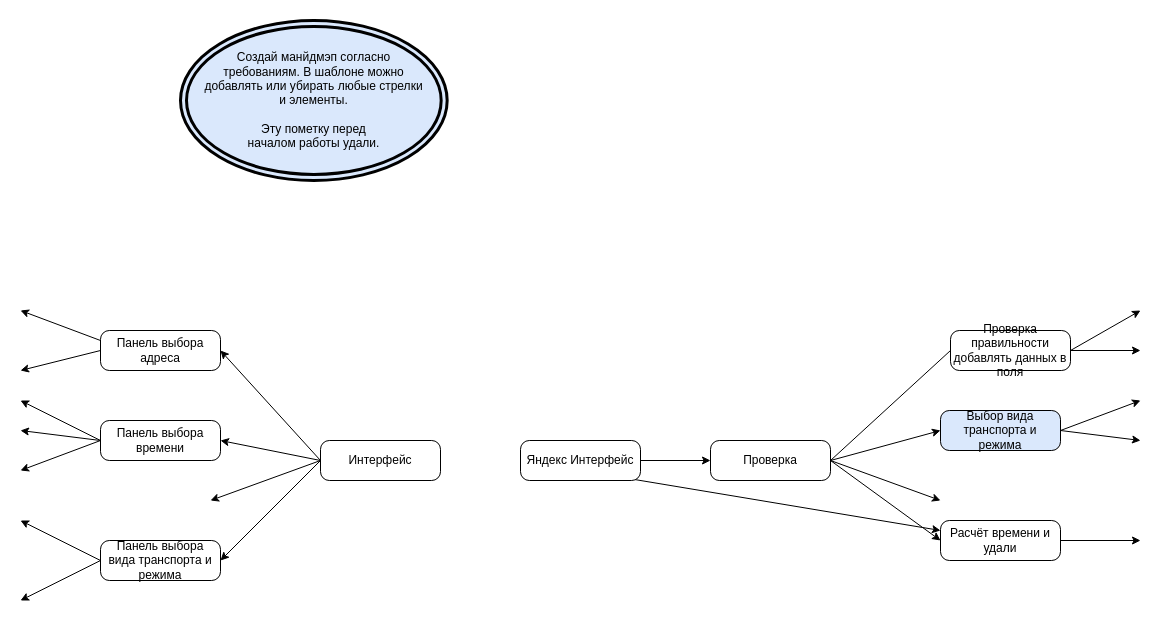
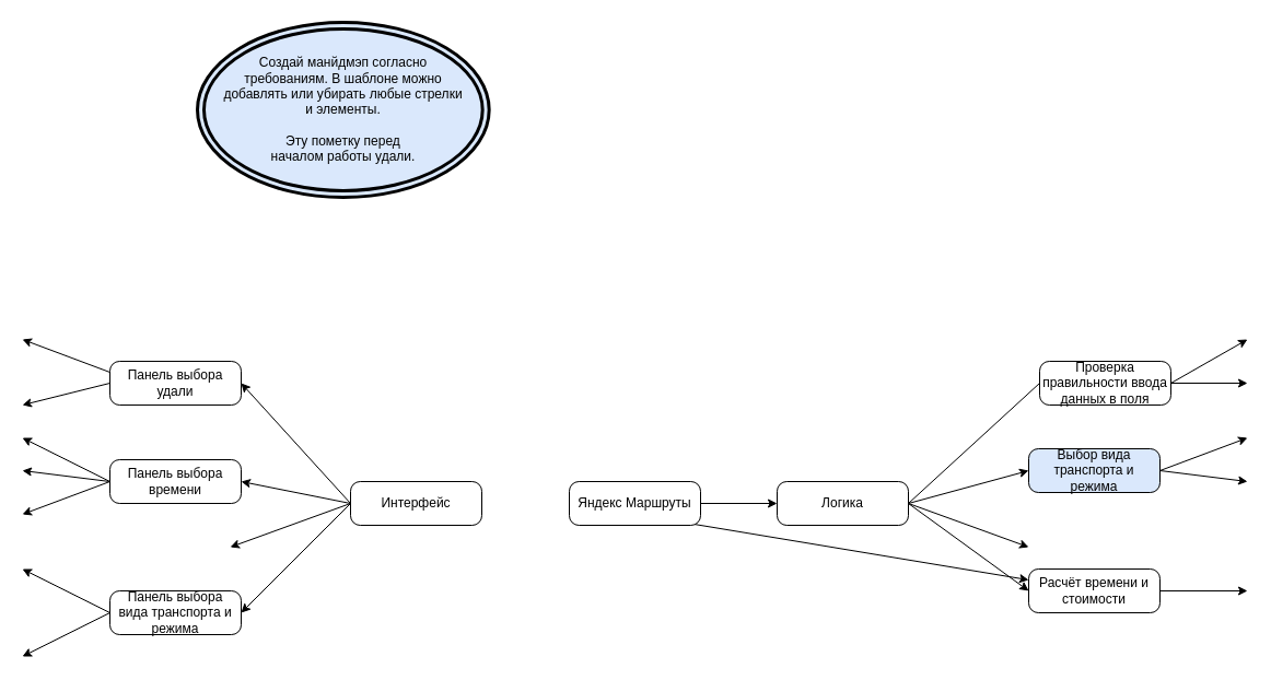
  <mxCell id="0" />
  <mxCell id="1" parent="0" />
  <mxCell id="2" style="edgeStyle=none;rounded=0;orthogonalLoop=1;jettySize=auto;html=1;exitX=0;exitY=0.5;exitDx=0;exitDy=0;" parent="1" source="4" target="30" edge="1"><mxGeometry relative="1" as="geometry"><mxPoint x="450" y="460" as="targetPoint" /></mxGeometry></mxCell>
  <mxCell id="3" style="edgeStyle=none;rounded=0;orthogonalLoop=1;jettySize=auto;html=1;exitX=1;exitY=0.5;exitDx=0;exitDy=0;" parent="1" source="4" edge="1"><mxGeometry relative="1" as="geometry"><mxPoint x="710" y="460" as="targetPoint" /></mxGeometry></mxCell>
- <mxCell id="4" value="Яндекс Интерфейс" style="rounded=1;whiteSpace=wrap;html=1;arcSize=22;" parent="1" vertex="1"><mxGeometry x="520" y="440" width="120" height="40" as="geometry" /></mxCell>
+ <mxCell id="4" value="Яндекс Маршруты" style="rounded=1;whiteSpace=wrap;html=1;arcSize=22;" parent="1" vertex="1"><mxGeometry x="520" y="440" width="120" height="40" as="geometry" /></mxCell>
  <mxCell id="5" style="edgeStyle=none;rounded=0;orthogonalLoop=1;jettySize=auto;html=1;exitX=0;exitY=0.5;exitDx=0;exitDy=0;entryX=1;entryY=0.5;entryDx=0;entryDy=0;" parent="1" source="9" target="19" edge="1"><mxGeometry relative="1" as="geometry" /></mxCell>
  <mxCell id="6" style="rounded=0;orthogonalLoop=1;jettySize=auto;html=1;exitX=0;exitY=0.5;exitDx=0;exitDy=0;entryX=1;entryY=0.5;entryDx=0;entryDy=0;" parent="1" source="9" target="22" edge="1"><mxGeometry relative="1" as="geometry" /></mxCell>
  <mxCell id="7" style="edgeStyle=none;rounded=0;orthogonalLoop=1;jettySize=auto;html=1;exitX=0;exitY=0.5;exitDx=0;exitDy=0;entryX=1;entryY=0.5;entryDx=0;entryDy=0;" parent="1" source="9" target="33" edge="1"><mxGeometry relative="1" as="geometry" /></mxCell>
  <mxCell id="8" style="edgeStyle=none;rounded=0;orthogonalLoop=1;jettySize=auto;html=1;exitX=0;exitY=0.5;exitDx=0;exitDy=0;" parent="1" source="9" edge="1"><mxGeometry relative="1" as="geometry"><mxPoint x="210" y="500" as="targetPoint" /></mxGeometry></mxCell>
  <mxCell id="9" value="Интерфейс" style="rounded=1;whiteSpace=wrap;html=1;arcSize=22;" parent="1" vertex="1"><mxGeometry x="320" y="440" width="120" height="40" as="geometry" /></mxCell>
  <mxCell id="10" style="edgeStyle=none;rounded=0;orthogonalLoop=1;jettySize=auto;html=1;exitX=1;exitY=0.5;exitDx=0;exitDy=0;" parent="1" source="12" edge="1"><mxGeometry relative="1" as="geometry"><mxPoint x="1140" y="310" as="targetPoint" /></mxGeometry></mxCell>
  <mxCell id="11" style="edgeStyle=none;rounded=0;orthogonalLoop=1;jettySize=auto;html=1;exitX=1;exitY=0.5;exitDx=0;exitDy=0;" parent="1" source="12" edge="1"><mxGeometry relative="1" as="geometry"><mxPoint x="1140" y="350" as="targetPoint" /></mxGeometry></mxCell>
- <mxCell id="12" value="Проверка правильности добавлять данных в поля" style="rounded=1;whiteSpace=wrap;html=1;arcSize=22;" parent="1" vertex="1"><mxGeometry x="950" y="330" width="120" height="40" as="geometry" /></mxCell>
+ <mxCell id="12" value="Проверка правильности ввода данных в поля" style="rounded=1;whiteSpace=wrap;html=1;arcSize=22;" parent="1" vertex="1"><mxGeometry x="950" y="330" width="120" height="40" as="geometry" /></mxCell>
  <mxCell id="13" style="edgeStyle=none;rounded=0;orthogonalLoop=1;jettySize=auto;html=1;exitX=1;exitY=0.5;exitDx=0;exitDy=0;" parent="1" source="15" edge="1"><mxGeometry relative="1" as="geometry"><mxPoint x="1140" y="440" as="targetPoint" /><mxPoint x="1080" y="560" as="sourcePoint" /></mxGeometry></mxCell>
  <mxCell id="14" style="edgeStyle=none;rounded=0;orthogonalLoop=1;jettySize=auto;html=1;exitX=1;exitY=0.5;exitDx=0;exitDy=0;" parent="1" source="15" edge="1"><mxGeometry relative="1" as="geometry"><mxPoint x="1140" y="400" as="targetPoint" /></mxGeometry></mxCell>
  <mxCell id="15" value="Выбор вида транспорта и режима" style="rounded=1;whiteSpace=wrap;html=1;arcSize=22;fillColor=#dae8fc;" parent="1" vertex="1"><mxGeometry x="940" y="410" width="120" height="40" as="geometry" /></mxCell>
  <mxCell id="16" style="edgeStyle=none;rounded=0;orthogonalLoop=1;jettySize=auto;html=1;exitX=0;exitY=0.5;exitDx=0;exitDy=0;" parent="1" source="19" edge="1"><mxGeometry relative="1" as="geometry"><mxPoint x="20" y="430" as="targetPoint" /></mxGeometry></mxCell>
  <mxCell id="17" style="edgeStyle=none;rounded=0;orthogonalLoop=1;jettySize=auto;html=1;exitX=0;exitY=0.5;exitDx=0;exitDy=0;" parent="1" source="19" edge="1"><mxGeometry relative="1" as="geometry"><mxPoint x="20" y="470" as="targetPoint" /></mxGeometry></mxCell>
  <mxCell id="18" style="edgeStyle=none;rounded=0;orthogonalLoop=1;jettySize=auto;html=1;exitX=0;exitY=0.5;exitDx=0;exitDy=0;" parent="1" source="19" edge="1"><mxGeometry relative="1" as="geometry"><mxPoint x="20" y="400" as="targetPoint" /></mxGeometry></mxCell>
  <mxCell id="19" value="Панель выбора времени" style="rounded=1;whiteSpace=wrap;html=1;arcSize=22;" parent="1" vertex="1"><mxGeometry x="100" y="420" width="120" height="40" as="geometry" /></mxCell>
  <mxCell id="20" style="edgeStyle=none;rounded=0;orthogonalLoop=1;jettySize=auto;html=1;exitX=0;exitY=0.5;exitDx=0;exitDy=0;" parent="1" source="22" edge="1"><mxGeometry relative="1" as="geometry"><mxPoint x="20" y="370" as="targetPoint" /></mxGeometry></mxCell>
  <mxCell id="21" style="edgeStyle=none;rounded=0;orthogonalLoop=1;jettySize=auto;html=1;exitX=0;exitY=0.25;exitDx=0;exitDy=0;" parent="1" source="22" edge="1"><mxGeometry relative="1" as="geometry"><mxPoint x="20" y="310" as="targetPoint" /></mxGeometry></mxCell>
- <mxCell id="22" value="Панель выбора адреса" style="rounded=1;whiteSpace=wrap;html=1;arcSize=22;" parent="1" vertex="1"><mxGeometry x="100" y="330" width="120" height="40" as="geometry" /></mxCell>
+ <mxCell id="22" value="Панель выбора удали" style="rounded=1;whiteSpace=wrap;html=1;arcSize=22;" parent="1" vertex="1"><mxGeometry x="100" y="330" width="120" height="40" as="geometry" /></mxCell>
  <mxCell id="23" value="Создай манйдмэп согласно &lt;br&gt;требованиям. В шаблоне можно&lt;br&gt;добавлять или убирать любые стрелки&lt;br&gt;и элементы.&lt;br&gt;&lt;br&gt;&lt;span&gt;Эту пометку перед &lt;br&gt;началом работы удали.&lt;/span&gt;" style="ellipse;shape=doubleEllipse;whiteSpace=wrap;html=1;strokeWidth=3;fillColor=#dae8fc;" parent="1" vertex="1"><mxGeometry x="180" y="20" width="266.67" height="160" as="geometry" /></mxCell>
  <mxCell id="24" style="edgeStyle=none;rounded=0;orthogonalLoop=1;jettySize=auto;html=1;exitX=1;exitY=0.5;exitDx=0;exitDy=0;entryX=0;entryY=0.5;entryDx=0;entryDy=0;" parent="1" source="28" target="15" edge="1"><mxGeometry relative="1" as="geometry" /></mxCell>
  <mxCell id="25" style="edgeStyle=none;rounded=0;orthogonalLoop=1;jettySize=auto;html=1;exitX=1;exitY=0.5;exitDx=0;exitDy=0;entryX=0;entryY=0.5;entryDx=0;entryDy=0;" parent="1" source="28" target="30" edge="1"><mxGeometry relative="1" as="geometry"><mxPoint x="940" y="460" as="targetPoint" /></mxGeometry></mxCell>
  <mxCell id="26" style="edgeStyle=none;rounded=0;orthogonalLoop=1;jettySize=auto;html=1;exitX=1;exitY=0.5;exitDx=0;exitDy=0;entryX=0;entryY=0.5;entryDx=0;entryDy=0;endArrow=none;" parent="1" source="28" target="12" edge="1"><mxGeometry relative="1" as="geometry"><mxPoint x="950" y="580" as="targetPoint" /></mxGeometry></mxCell>
  <mxCell id="27" style="edgeStyle=none;rounded=0;orthogonalLoop=1;jettySize=auto;html=1;exitX=1;exitY=0.5;exitDx=0;exitDy=0;" parent="1" source="28" edge="1"><mxGeometry relative="1" as="geometry"><mxPoint x="940" y="500" as="targetPoint" /></mxGeometry></mxCell>
- <mxCell id="28" value="Проверка" style="rounded=1;whiteSpace=wrap;html=1;arcSize=22;" parent="1" vertex="1"><mxGeometry x="710" y="440" width="120" height="40" as="geometry" /></mxCell>
+ <mxCell id="28" value="Логика" style="rounded=1;whiteSpace=wrap;html=1;arcSize=22;" parent="1" vertex="1"><mxGeometry x="710" y="440" width="120" height="40" as="geometry" /></mxCell>
  <mxCell id="29" style="edgeStyle=none;rounded=0;orthogonalLoop=1;jettySize=auto;html=1;exitX=1;exitY=0.5;exitDx=0;exitDy=0;" parent="1" source="30" edge="1"><mxGeometry relative="1" as="geometry"><mxPoint x="1140" y="540" as="targetPoint" /></mxGeometry></mxCell>
- <mxCell id="30" value="Расчёт времени и удали" style="rounded=1;whiteSpace=wrap;html=1;arcSize=22;" parent="1" vertex="1"><mxGeometry x="940" y="520" width="120" height="40" as="geometry" /></mxCell>
+ <mxCell id="30" value="Расчёт времени и стоимости" style="rounded=1;whiteSpace=wrap;html=1;arcSize=22;" parent="1" vertex="1"><mxGeometry x="940" y="520" width="120" height="40" as="geometry" /></mxCell>
  <mxCell id="31" style="rounded=0;orthogonalLoop=1;jettySize=auto;html=1;exitX=0;exitY=0.5;exitDx=0;exitDy=0;" parent="1" source="33" edge="1"><mxGeometry relative="1" as="geometry"><mxPoint x="20" y="520" as="targetPoint" /></mxGeometry></mxCell>
  <mxCell id="32" style="edgeStyle=none;rounded=0;orthogonalLoop=1;jettySize=auto;html=1;exitX=0;exitY=0.5;exitDx=0;exitDy=0;" parent="1" source="33" edge="1"><mxGeometry relative="1" as="geometry"><mxPoint x="20" y="600" as="targetPoint" /></mxGeometry></mxCell>
  <mxCell id="33" value="Панель выбора&lt;br&gt;вида транспорта и режима" style="rounded=1;whiteSpace=wrap;html=1;arcSize=22;" parent="1" vertex="1"><mxGeometry x="100" y="540" width="120" height="40" as="geometry" /></mxCell>
